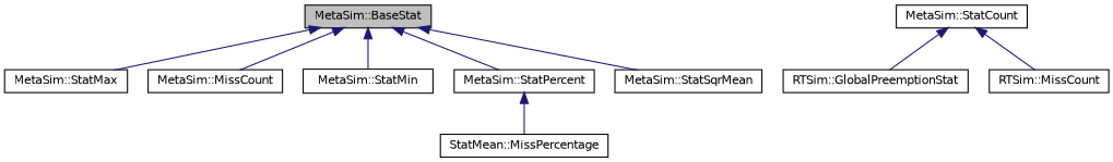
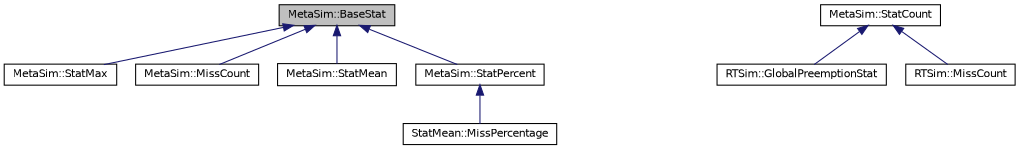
  digraph {
    rankdir=TB
    node [color=black fillcolor=white fontname=Helvetica fontsize=10 shape=record style=filled]
    edge [color=midnightblue dir=back fontname=Helvetica fontsize=10 labelfontname=Helvetica labelfontsize=10 style=solid]
    n1 [fillcolor=grey75 fontcolor=black height=0.2 label="MetaSim::BaseStat" width=0.4]
    n2 [height=0.2 label="MetaSim::StatMax" width=0.4]
    n3 [height=0.2 label="MetaSim::MissCount" width=0.4]
-   n4 [height=0.2 label="MetaSim::StatMin" width=0.4]
+   n4 [height=0.2 label="MetaSim::StatMean" width=0.4]
    n5 [height=0.2 label="MetaSim::StatPercent" width=0.4]
-   n6 [height=0.2 label="MetaSim::StatSqrMean" width=0.4]
    n7 [height=0.2 label="MetaSim::StatCount" width=0.4]
    n8 [height=0.2 label="RTSim::GlobalPreemptionStat" width=0.4]
    n9 [height=0.2 label="RTSim::MissCount" width=0.4]
    n10 [height=0.2 label="StatMean::MissPercentage" width=0.4]
    n1 -> n2
    n1 -> n3
    n1 -> n4
    n1 -> n5
-   n1 -> n6
    n5 -> n10
    n7 -> n8
    n7 -> n9
  }
